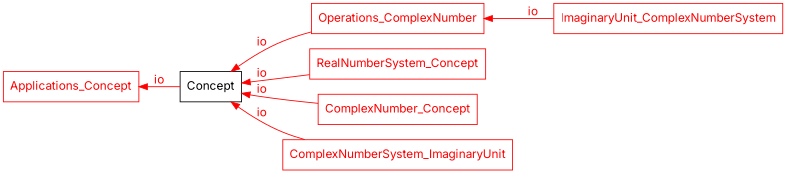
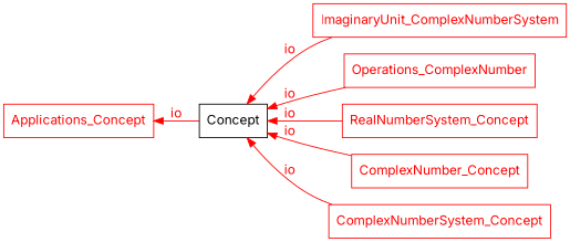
  digraph {
    fontname=Inter
    rankdir=LR
    node [color="0.0,1.0,1.0" fontcolor="0.0,1.0,1.0" fontname=Inter shape=box]
    edge [color="0.0,1.0,1.0" dir=back fontcolor="0.0,1.0,1.0" fontname=Inter]
    n1 [height=0.5 label=ImaginaryUnit_ComplexNumberSystem width=2.0833]
    n2 [color="0.0,0.0,0.0" fontcolor="0.0,0.0,0.0" height=0.5 label=Concept width=0.88889]
    n3 [height=0.5 label=Operations_ComplexNumber width=1.8611]
    n4 [height=0.5 label=RealNumberSystem_Concept width=2.5278]
    n5 [height=0.5 label=ComplexNumber_Concept width=2.3333]
-   n6 [height=0.5 label=ComplexNumberSystem_ImaginaryUnit width=2.8889]
+   n6 [height=0.5 label=ComplexNumberSystem_Concept width=2.8889]
    n7 [height=0.5 label=Applications_Concept width=1.9722]
-   n3 -> n1 [label=io]
+   n2 -> n1 [label=io]
    n2 -> n3 [label=io]
    n2 -> n4 [label=io]
    n2 -> n5 [label=io]
    n2 -> n6 [label=io]
    n7 -> n2 [label=io]
  }
